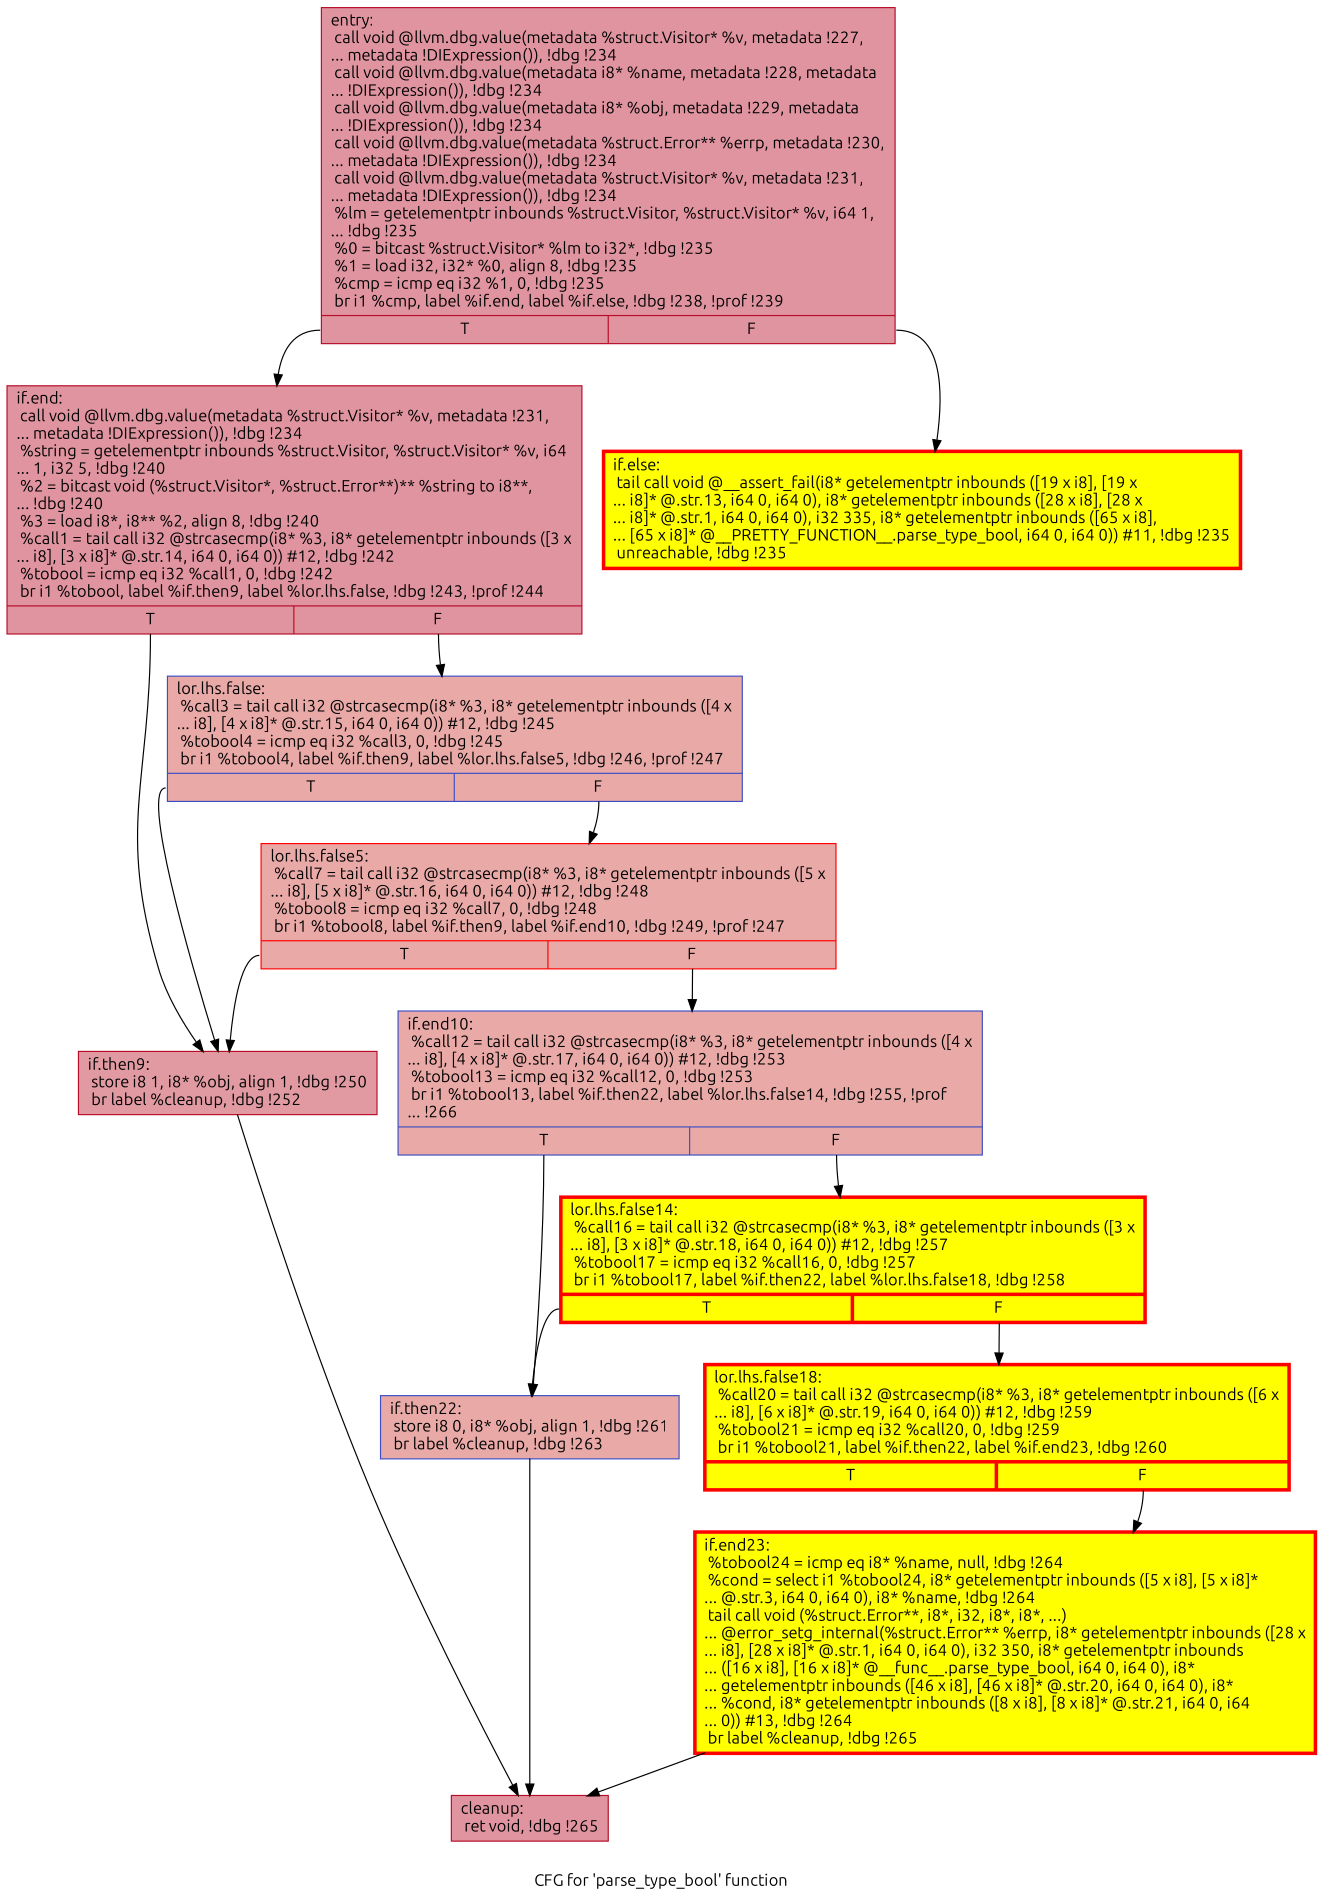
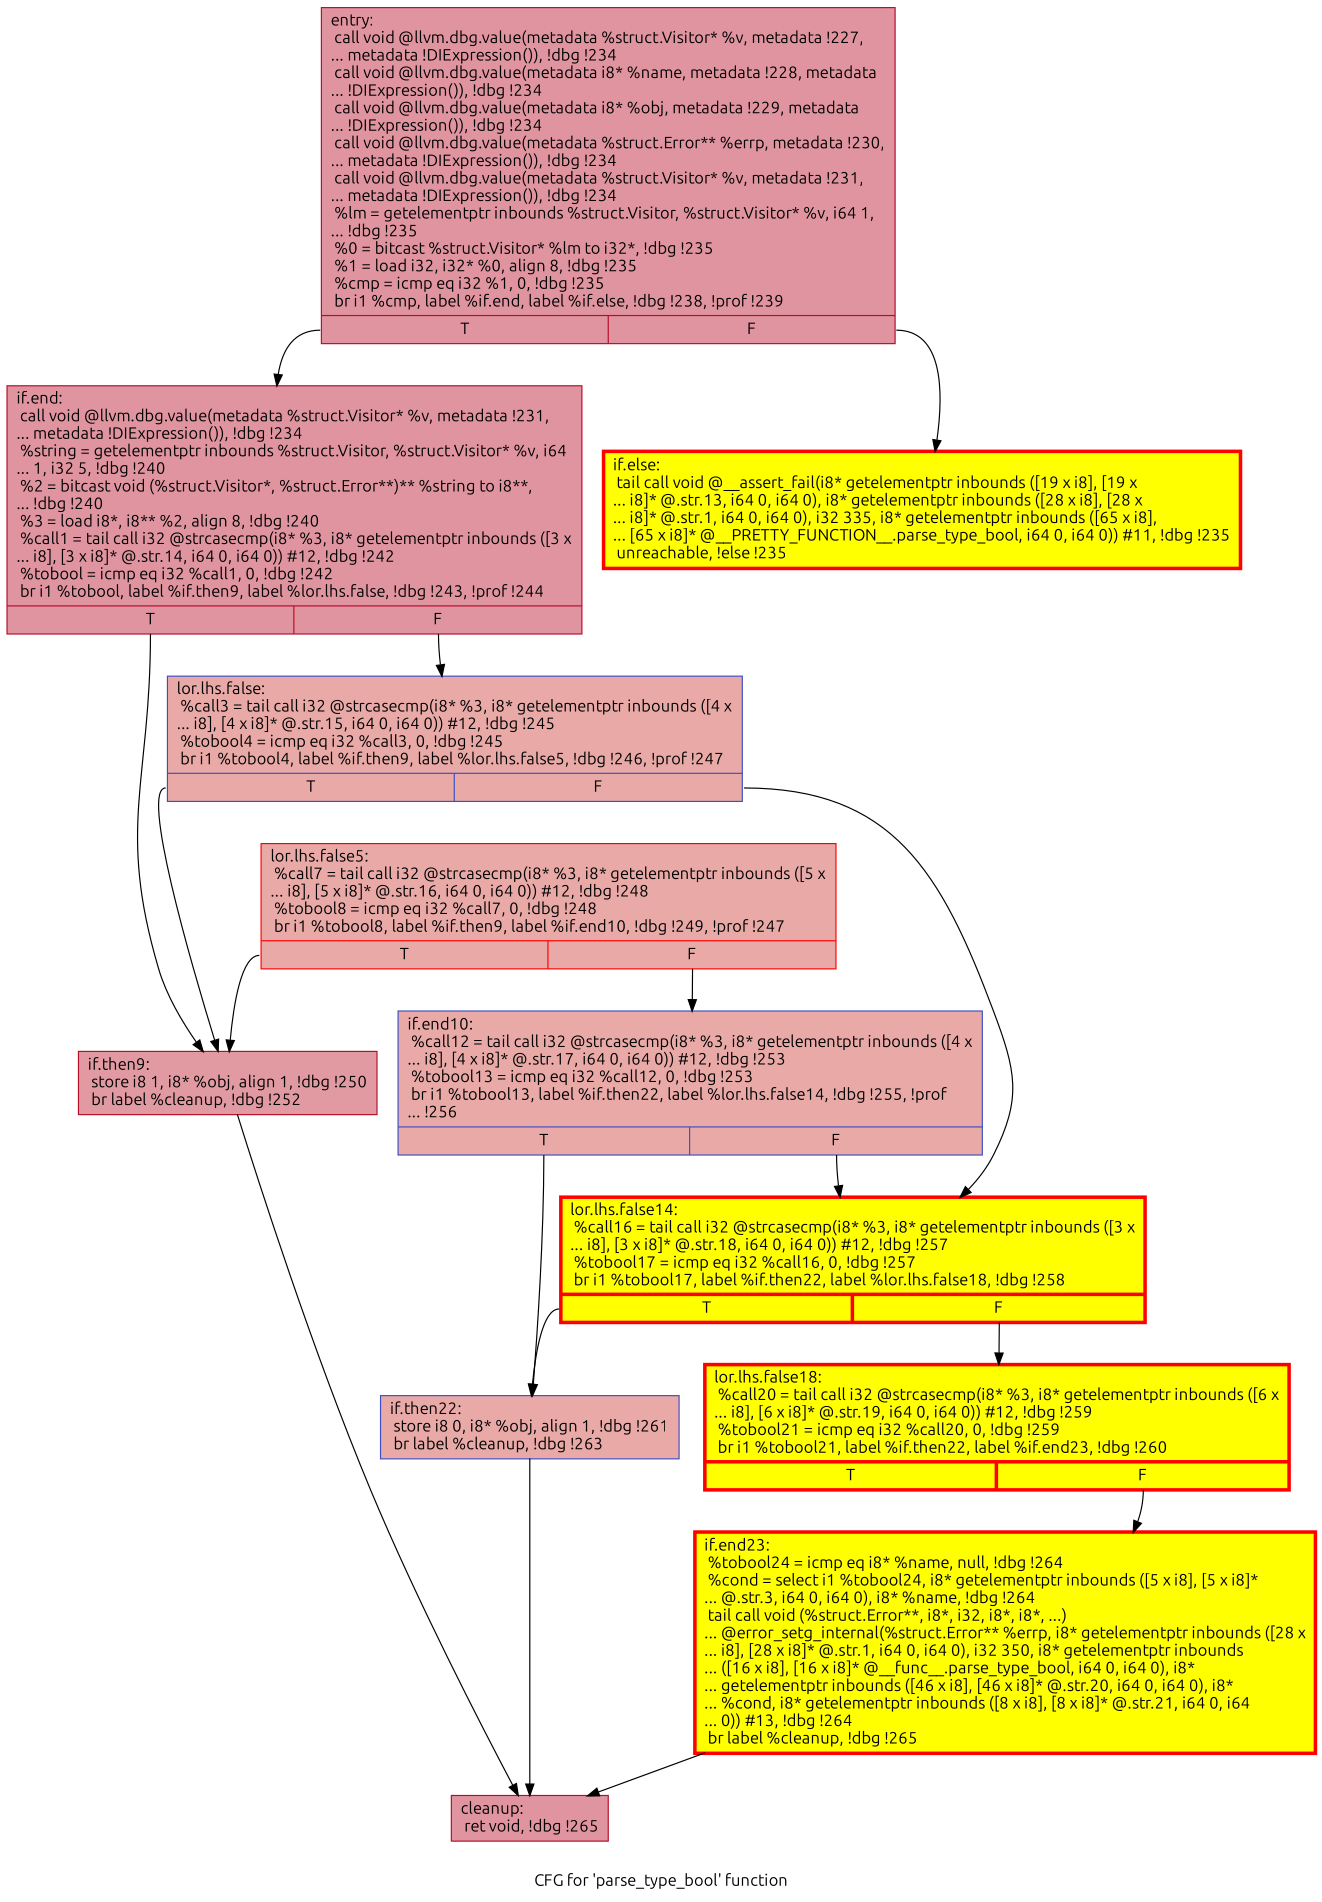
  digraph {
    fontname=Ubuntu
    label="CFG for 'parse_type_bool' function"
    node [color=red fillcolor=yellow fontname=Ubuntu shape=record style=filled]
    edge [fontname=Ubuntu tailport=s0]
    n1 [color="#b70d28ff" fillcolor="#b70d2870" label="{entry:\l  call void @llvm.dbg.value(metadata %struct.Visitor* %v, metadata !227,\l... metadata !DIExpression()), !dbg !234\l  call void @llvm.dbg.value(metadata i8* %name, metadata !228, metadata\l... !DIExpression()), !dbg !234\l  call void @llvm.dbg.value(metadata i8* %obj, metadata !229, metadata\l... !DIExpression()), !dbg !234\l  call void @llvm.dbg.value(metadata %struct.Error** %errp, metadata !230,\l... metadata !DIExpression()), !dbg !234\l  call void @llvm.dbg.value(metadata %struct.Visitor* %v, metadata !231,\l... metadata !DIExpression()), !dbg !234\l  %lm = getelementptr inbounds %struct.Visitor, %struct.Visitor* %v, i64 1,\l... !dbg !235\l  %0 = bitcast %struct.Visitor* %lm to i32*, !dbg !235\l  %1 = load i32, i32* %0, align 8, !dbg !235\l  %cmp = icmp eq i32 %1, 0, !dbg !235\l  br i1 %cmp, label %if.end, label %if.else, !dbg !238, !prof !239\l|{<s0>T|<s1>F}}"]
    n2 [color="#b70d28ff" fillcolor="#b70d2870" label="{if.end:                                           \l  call void @llvm.dbg.value(metadata %struct.Visitor* %v, metadata !231,\l... metadata !DIExpression()), !dbg !234\l  %string = getelementptr inbounds %struct.Visitor, %struct.Visitor* %v, i64\l... 1, i32 5, !dbg !240\l  %2 = bitcast void (%struct.Visitor*, %struct.Error**)** %string to i8**,\l... !dbg !240\l  %3 = load i8*, i8** %2, align 8, !dbg !240\l  %call1 = tail call i32 @strcasecmp(i8* %3, i8* getelementptr inbounds ([3 x\l... i8], [3 x i8]* @.str.14, i64 0, i64 0)) #12, !dbg !242\l  %tobool = icmp eq i32 %call1, 0, !dbg !242\l  br i1 %tobool, label %if.then9, label %lor.lhs.false, !dbg !243, !prof !244\l|{<s0>T|<s1>F}}"]
-   n3 [label="{if.else:                                          \l  tail call void @__assert_fail(i8* getelementptr inbounds ([19 x i8], [19 x\l... i8]* @.str.13, i64 0, i64 0), i8* getelementptr inbounds ([28 x i8], [28 x\l... i8]* @.str.1, i64 0, i64 0), i32 335, i8* getelementptr inbounds ([65 x i8],\l... [65 x i8]* @__PRETTY_FUNCTION__.parse_type_bool, i64 0, i64 0)) #11, !dbg !235\l  unreachable, !dbg !235\l}" penwidth=3.0]
+   n3 [label="{if.else:                                          \l  tail call void @__assert_fail(i8* getelementptr inbounds ([19 x i8], [19 x\l... i8]* @.str.13, i64 0, i64 0), i8* getelementptr inbounds ([28 x i8], [28 x\l... i8]* @.str.1, i64 0, i64 0), i32 335, i8* getelementptr inbounds ([65 x i8],\l... [65 x i8]* @__PRETTY_FUNCTION__.parse_type_bool, i64 0, i64 0)) #11, !dbg !235\l  unreachable, !else !235\l}" penwidth=3.0]
    n4 [color="#b70d28ff" fillcolor="#bb1b2c70" label="{if.then9:                                         \l  store i8 1, i8* %obj, align 1, !dbg !250\l  br label %cleanup, !dbg !252\l}"]
    n5 [color="#3d50c3ff" fillcolor="#ca3b3770" label="{lor.lhs.false:                                    \l  %call3 = tail call i32 @strcasecmp(i8* %3, i8* getelementptr inbounds ([4 x\l... i8], [4 x i8]* @.str.15, i64 0, i64 0)) #12, !dbg !245\l  %tobool4 = icmp eq i32 %call3, 0, !dbg !245\l  br i1 %tobool4, label %if.then9, label %lor.lhs.false5, !dbg !246, !prof !247\l|{<s0>T|<s1>F}}"]
    n6 [color="#b70d28ff" fillcolor="#b70d2870" label="{cleanup:                                          \l  ret void, !dbg !265\l}"]
    n7 [fillcolor="#ca3b3770" label="{lor.lhs.false5:                                   \l  %call7 = tail call i32 @strcasecmp(i8* %3, i8* getelementptr inbounds ([5 x\l... i8], [5 x i8]* @.str.16, i64 0, i64 0)) #12, !dbg !248\l  %tobool8 = icmp eq i32 %call7, 0, !dbg !248\l  br i1 %tobool8, label %if.then9, label %if.end10, !dbg !249, !prof !247\l|{<s0>T|<s1>F}}"]
-   n8 [color="#3d50c3ff" fillcolor="#ca3b3770" label="{if.end10:                                         \l  %call12 = tail call i32 @strcasecmp(i8* %3, i8* getelementptr inbounds ([4 x\l... i8], [4 x i8]* @.str.17, i64 0, i64 0)) #12, !dbg !253\l  %tobool13 = icmp eq i32 %call12, 0, !dbg !253\l  br i1 %tobool13, label %if.then22, label %lor.lhs.false14, !dbg !255, !prof\l... !266\l|{<s0>T|<s1>F}}"]
+   n8 [color="#3d50c3ff" fillcolor="#ca3b3770" label="{if.end10:                                         \l  %call12 = tail call i32 @strcasecmp(i8* %3, i8* getelementptr inbounds ([4 x\l... i8], [4 x i8]* @.str.17, i64 0, i64 0)) #12, !dbg !253\l  %tobool13 = icmp eq i32 %call12, 0, !dbg !253\l  br i1 %tobool13, label %if.then22, label %lor.lhs.false14, !dbg !255, !prof\l... !256\l|{<s0>T|<s1>F}}"]
    n9 [color="#3d50c3ff" fillcolor="#ca3b3770" label="{if.then22:                                        \l  store i8 0, i8* %obj, align 1, !dbg !261\l  br label %cleanup, !dbg !263\l}"]
    n10 [label="{lor.lhs.false14:                                  \l  %call16 = tail call i32 @strcasecmp(i8* %3, i8* getelementptr inbounds ([3 x\l... i8], [3 x i8]* @.str.18, i64 0, i64 0)) #12, !dbg !257\l  %tobool17 = icmp eq i32 %call16, 0, !dbg !257\l  br i1 %tobool17, label %if.then22, label %lor.lhs.false18, !dbg !258\l|{<s0>T|<s1>F}}" penwidth=3.0]
    n11 [label="{lor.lhs.false18:                                  \l  %call20 = tail call i32 @strcasecmp(i8* %3, i8* getelementptr inbounds ([6 x\l... i8], [6 x i8]* @.str.19, i64 0, i64 0)) #12, !dbg !259\l  %tobool21 = icmp eq i32 %call20, 0, !dbg !259\l  br i1 %tobool21, label %if.then22, label %if.end23, !dbg !260\l|{<s0>T|<s1>F}}" penwidth=3.0]
    n12 [label="{if.end23:                                         \l  %tobool24 = icmp eq i8* %name, null, !dbg !264\l  %cond = select i1 %tobool24, i8* getelementptr inbounds ([5 x i8], [5 x i8]*\l... @.str.3, i64 0, i64 0), i8* %name, !dbg !264\l  tail call void (%struct.Error**, i8*, i32, i8*, i8*, ...)\l... @error_setg_internal(%struct.Error** %errp, i8* getelementptr inbounds ([28 x\l... i8], [28 x i8]* @.str.1, i64 0, i64 0), i32 350, i8* getelementptr inbounds\l... ([16 x i8], [16 x i8]* @__func__.parse_type_bool, i64 0, i64 0), i8*\l... getelementptr inbounds ([46 x i8], [46 x i8]* @.str.20, i64 0, i64 0), i8*\l... %cond, i8* getelementptr inbounds ([8 x i8], [8 x i8]* @.str.21, i64 0, i64\l... 0)) #13, !dbg !264\l  br label %cleanup, !dbg !265\l}" penwidth=3.0]
    n1 -> n2
    n1 -> n3 [tailport=s1]
    n2 -> n4
    n2 -> n5 [tailport=s1]
    n4 -> n6
    n5 -> n4
-   n5 -> n7 [tailport=s1]
+   n5 -> n10 [tailport=s1]
    n7 -> n4
    n7 -> n8 [tailport=s1]
    n8 -> n9
    n8 -> n10 [tailport=s1]
    n9 -> n6
    n10 -> n9
    n10 -> n11 [tailport=s1]
    n11 -> n12 [tailport=s1]
    n12 -> n6
  }
